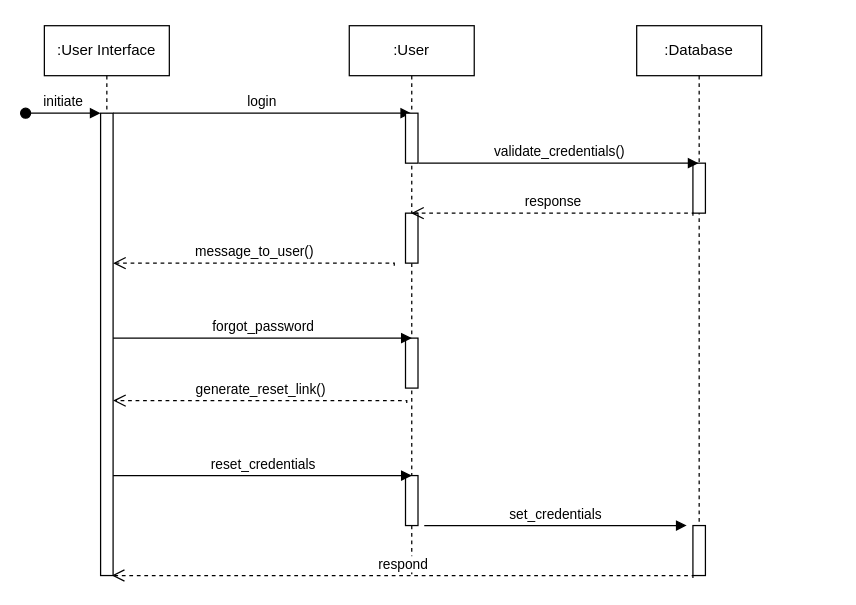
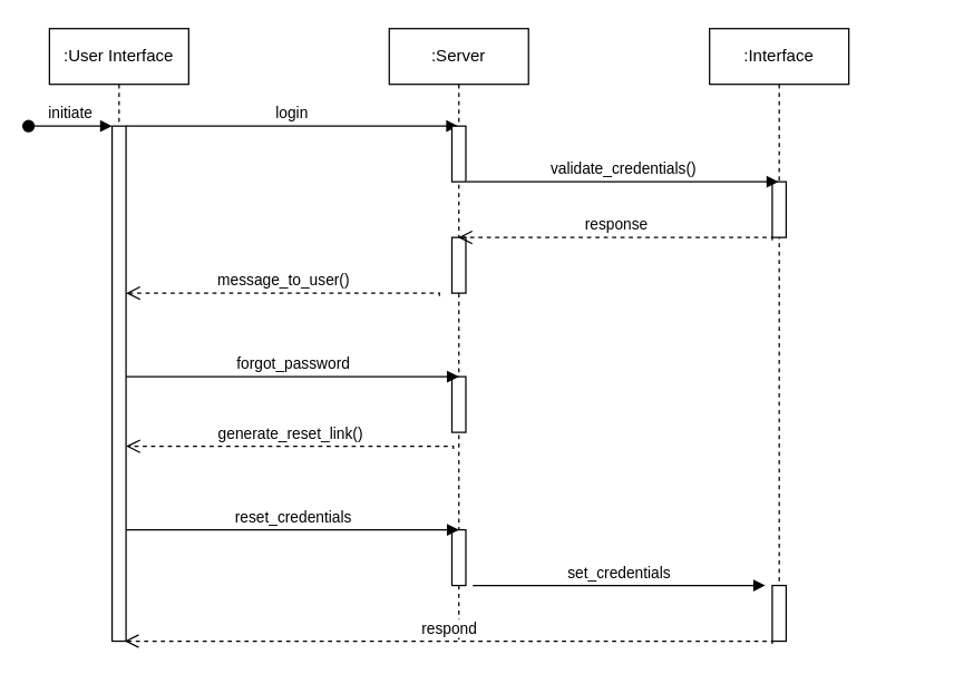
  <mxCell id="0" />
  <mxCell id="1" parent="0" />
  <mxCell id="2" value="initiate" style="html=1;verticalAlign=bottom;startArrow=oval;endArrow=block;startSize=8;edgeStyle=elbowEdgeStyle;elbow=vertical;curved=0;rounded=0;" parent="1" target="14" edge="1"><mxGeometry relative="1" as="geometry"><mxPoint x="20" y="90" as="sourcePoint" /></mxGeometry></mxCell>
- <mxCell id="3" value=":Database" style="shape=umlLifeline;perimeter=lifelinePerimeter;whiteSpace=wrap;html=1;container=0;dropTarget=0;collapsible=0;recursiveResize=0;outlineConnect=0;portConstraint=eastwest;newEdgeStyle={&quot;edgeStyle&quot;:&quot;elbowEdgeStyle&quot;,&quot;elbow&quot;:&quot;vertical&quot;,&quot;curved&quot;:0,&quot;rounded&quot;:0};" parent="1" vertex="1"><mxGeometry x="509" y="20" width="100" height="400" as="geometry" /></mxCell>
+ <mxCell id="3" value=":Interface" style="shape=umlLifeline;perimeter=lifelinePerimeter;whiteSpace=wrap;html=1;container=0;dropTarget=0;collapsible=0;recursiveResize=0;outlineConnect=0;portConstraint=eastwest;newEdgeStyle={&quot;edgeStyle&quot;:&quot;elbowEdgeStyle&quot;,&quot;elbow&quot;:&quot;vertical&quot;,&quot;curved&quot;:0,&quot;rounded&quot;:0};" parent="1" vertex="1"><mxGeometry x="509" y="20" width="100" height="400" as="geometry" /></mxCell>
  <mxCell id="4" value="" style="html=1;points=[];perimeter=orthogonalPerimeter;outlineConnect=0;targetShapes=umlLifeline;portConstraint=eastwest;newEdgeStyle={&quot;edgeStyle&quot;:&quot;elbowEdgeStyle&quot;,&quot;elbow&quot;:&quot;vertical&quot;,&quot;curved&quot;:0,&quot;rounded&quot;:0};container=0;" parent="1" vertex="1"><mxGeometry x="554" y="130" width="10" height="40" as="geometry" /></mxCell>
  <mxCell id="5" value=":User Interface" style="shape=umlLifeline;perimeter=lifelinePerimeter;whiteSpace=wrap;html=1;container=0;dropTarget=0;collapsible=0;recursiveResize=0;outlineConnect=0;portConstraint=eastwest;newEdgeStyle={&quot;edgeStyle&quot;:&quot;elbowEdgeStyle&quot;,&quot;elbow&quot;:&quot;vertical&quot;,&quot;curved&quot;:0,&quot;rounded&quot;:0};" parent="1" vertex="1"><mxGeometry x="35" y="20" width="100" height="300" as="geometry" /></mxCell>
  <mxCell id="6" value="login" style="html=1;verticalAlign=bottom;endArrow=block;edgeStyle=elbowEdgeStyle;elbow=vertical;curved=0;rounded=0;" parent="1" edge="1" target="7"><mxGeometry relative="1" as="geometry"><mxPoint x="90" y="90" as="sourcePoint" /><Array as="points"><mxPoint x="175" y="90" /></Array><mxPoint x="440" y="90" as="targetPoint" /></mxGeometry></mxCell>
- <mxCell id="7" value=":User" style="shape=umlLifeline;perimeter=lifelinePerimeter;whiteSpace=wrap;html=1;container=0;dropTarget=0;collapsible=0;recursiveResize=0;outlineConnect=0;portConstraint=eastwest;newEdgeStyle={&quot;edgeStyle&quot;:&quot;elbowEdgeStyle&quot;,&quot;elbow&quot;:&quot;vertical&quot;,&quot;curved&quot;:0,&quot;rounded&quot;:0};" parent="1" vertex="1"><mxGeometry x="279" y="20" width="100" height="440" as="geometry" /></mxCell>
+ <mxCell id="7" value=":Server" style="shape=umlLifeline;perimeter=lifelinePerimeter;whiteSpace=wrap;html=1;container=0;dropTarget=0;collapsible=0;recursiveResize=0;outlineConnect=0;portConstraint=eastwest;newEdgeStyle={&quot;edgeStyle&quot;:&quot;elbowEdgeStyle&quot;,&quot;elbow&quot;:&quot;vertical&quot;,&quot;curved&quot;:0,&quot;rounded&quot;:0};" parent="1" vertex="1"><mxGeometry x="279" y="20" width="100" height="440" as="geometry" /></mxCell>
  <mxCell id="8" value="" style="html=1;points=[];perimeter=orthogonalPerimeter;outlineConnect=0;targetShapes=umlLifeline;portConstraint=eastwest;newEdgeStyle={&quot;edgeStyle&quot;:&quot;elbowEdgeStyle&quot;,&quot;elbow&quot;:&quot;vertical&quot;,&quot;curved&quot;:0,&quot;rounded&quot;:0};container=0;" parent="7" vertex="1"><mxGeometry x="45" y="70" width="10" height="40" as="geometry" /></mxCell>
  <mxCell id="9" value="" style="html=1;points=[];perimeter=orthogonalPerimeter;outlineConnect=0;targetShapes=umlLifeline;portConstraint=eastwest;newEdgeStyle={&quot;edgeStyle&quot;:&quot;elbowEdgeStyle&quot;,&quot;elbow&quot;:&quot;vertical&quot;,&quot;curved&quot;:0,&quot;rounded&quot;:0};container=0;" vertex="1" parent="7"><mxGeometry x="45" y="150" width="10" height="40" as="geometry" /></mxCell>
  <mxCell id="10" value="" style="html=1;points=[];perimeter=orthogonalPerimeter;outlineConnect=0;targetShapes=umlLifeline;portConstraint=eastwest;newEdgeStyle={&quot;edgeStyle&quot;:&quot;elbowEdgeStyle&quot;,&quot;elbow&quot;:&quot;vertical&quot;,&quot;curved&quot;:0,&quot;rounded&quot;:0};container=0;" vertex="1" parent="7"><mxGeometry x="45" y="250" width="10" height="40" as="geometry" /></mxCell>
  <mxCell id="11" value="" style="html=1;points=[];perimeter=orthogonalPerimeter;outlineConnect=0;targetShapes=umlLifeline;portConstraint=eastwest;newEdgeStyle={&quot;edgeStyle&quot;:&quot;elbowEdgeStyle&quot;,&quot;elbow&quot;:&quot;vertical&quot;,&quot;curved&quot;:0,&quot;rounded&quot;:0};container=0;" vertex="1" parent="7"><mxGeometry x="45" y="360" width="10" height="40" as="geometry" /></mxCell>
  <mxCell id="12" value="validate_credentials()" style="html=1;verticalAlign=bottom;endArrow=block;edgeStyle=elbowEdgeStyle;elbow=vertical;curved=0;rounded=0;" parent="1" edge="1" target="3"><mxGeometry relative="1" as="geometry"><mxPoint x="334.5" y="130" as="sourcePoint" /><Array as="points"><mxPoint x="339.5" y="130" /></Array><mxPoint x="509" y="130" as="targetPoint" /></mxGeometry></mxCell>
  <mxCell id="13" value="response" style="html=1;verticalAlign=bottom;endArrow=open;dashed=1;endSize=8;edgeStyle=elbowEdgeStyle;elbow=vertical;curved=0;rounded=0;" parent="1" edge="1" target="7"><mxGeometry relative="1" as="geometry"><mxPoint x="204.024" y="170" as="targetPoint" /><Array as="points"><mxPoint x="663" y="170" /></Array><mxPoint x="554" y="172" as="sourcePoint" /></mxGeometry></mxCell>
  <mxCell id="14" value="" style="html=1;points=[];perimeter=orthogonalPerimeter;outlineConnect=0;targetShapes=umlLifeline;portConstraint=eastwest;newEdgeStyle={&quot;edgeStyle&quot;:&quot;elbowEdgeStyle&quot;,&quot;elbow&quot;:&quot;vertical&quot;,&quot;curved&quot;:0,&quot;rounded&quot;:0};container=0;" parent="1" vertex="1"><mxGeometry x="80" y="90" width="10" height="370" as="geometry" /></mxCell>
  <mxCell id="15" value="message_to_user()" style="html=1;verticalAlign=bottom;endArrow=open;dashed=1;endSize=8;edgeStyle=elbowEdgeStyle;elbow=vertical;curved=0;rounded=0;" edge="1" parent="1"><mxGeometry relative="1" as="geometry"><mxPoint x="90" y="210" as="targetPoint" /><Array as="points"><mxPoint x="424" y="210" /></Array><mxPoint x="315" y="212" as="sourcePoint" /></mxGeometry></mxCell>
  <mxCell id="16" value="forgot_password" style="html=1;verticalAlign=bottom;endArrow=block;edgeStyle=elbowEdgeStyle;elbow=vertical;curved=0;rounded=0;" edge="1" parent="1"><mxGeometry relative="1" as="geometry"><mxPoint x="90" y="270" as="sourcePoint" /><Array as="points"><mxPoint x="175" y="270" /></Array><mxPoint x="329" y="270" as="targetPoint" /></mxGeometry></mxCell>
  <mxCell id="17" value="generate_reset_link()" style="html=1;verticalAlign=bottom;endArrow=open;dashed=1;endSize=8;edgeStyle=elbowEdgeStyle;elbow=vertical;curved=0;rounded=0;" edge="1" parent="1" target="14"><mxGeometry relative="1" as="geometry"><mxPoint x="100" y="320" as="targetPoint" /><Array as="points"><mxPoint x="434" y="320" /></Array><mxPoint x="325" y="322" as="sourcePoint" /></mxGeometry></mxCell>
  <mxCell id="18" value="reset_credentials" style="html=1;verticalAlign=bottom;endArrow=block;edgeStyle=elbowEdgeStyle;elbow=vertical;curved=0;rounded=0;" edge="1" parent="1"><mxGeometry relative="1" as="geometry"><mxPoint x="90" y="380" as="sourcePoint" /><Array as="points"><mxPoint x="175" y="380" /></Array><mxPoint x="329" y="380" as="targetPoint" /></mxGeometry></mxCell>
  <mxCell id="19" value="set_credentials" style="html=1;verticalAlign=bottom;endArrow=block;edgeStyle=elbowEdgeStyle;elbow=vertical;curved=0;rounded=0;" edge="1" parent="1"><mxGeometry relative="1" as="geometry"><mxPoint x="339" y="420" as="sourcePoint" /><Array as="points"><mxPoint x="424" y="420" /></Array><mxPoint x="549" y="420" as="targetPoint" /></mxGeometry></mxCell>
  <mxCell id="20" value="" style="html=1;points=[];perimeter=orthogonalPerimeter;outlineConnect=0;targetShapes=umlLifeline;portConstraint=eastwest;newEdgeStyle={&quot;edgeStyle&quot;:&quot;elbowEdgeStyle&quot;,&quot;elbow&quot;:&quot;vertical&quot;,&quot;curved&quot;:0,&quot;rounded&quot;:0};container=0;" vertex="1" parent="1"><mxGeometry x="554" y="420" width="10" height="40" as="geometry" /></mxCell>
  <mxCell id="21" value="respond" style="html=1;verticalAlign=bottom;endArrow=open;dashed=1;endSize=8;edgeStyle=elbowEdgeStyle;elbow=vertical;curved=0;rounded=0;" edge="1" parent="1"><mxGeometry relative="1" as="geometry"><mxPoint x="89" y="460" as="targetPoint" /><Array as="points"><mxPoint x="663" y="460" /></Array><mxPoint x="554" y="462" as="sourcePoint" /></mxGeometry></mxCell>
